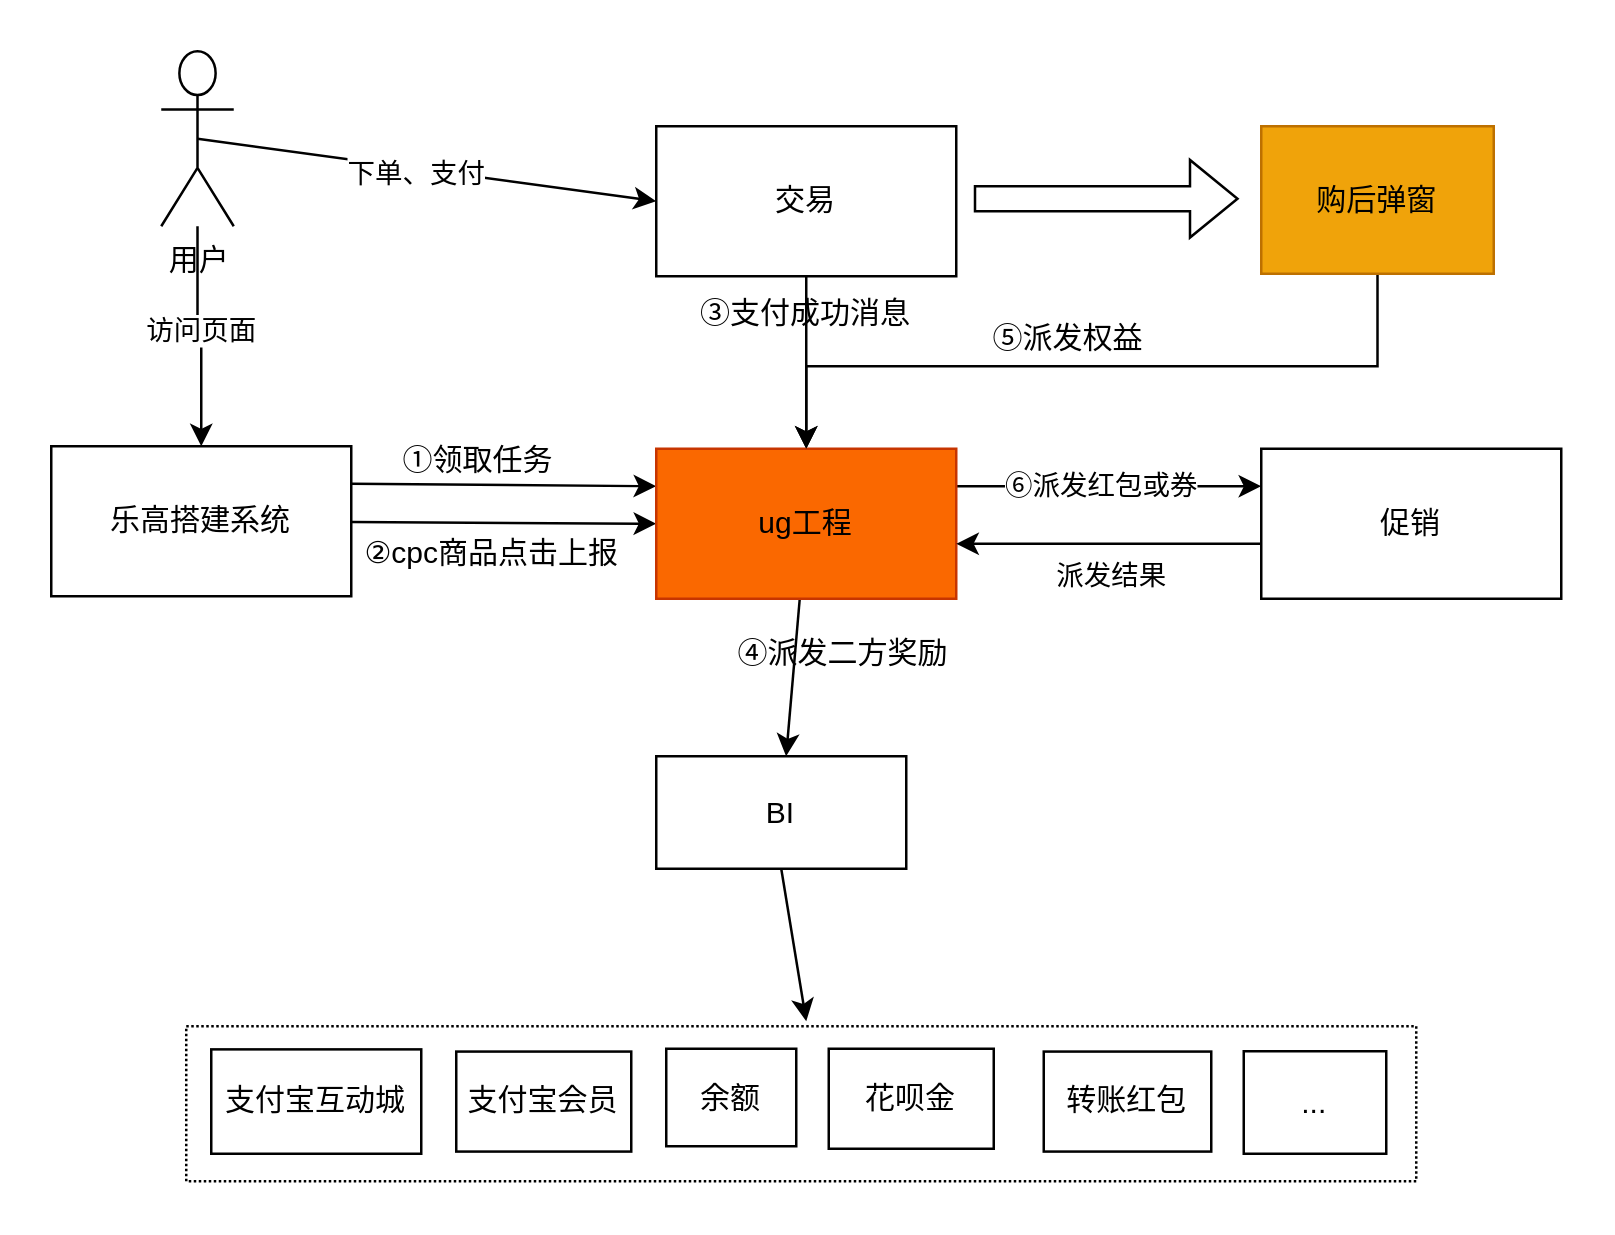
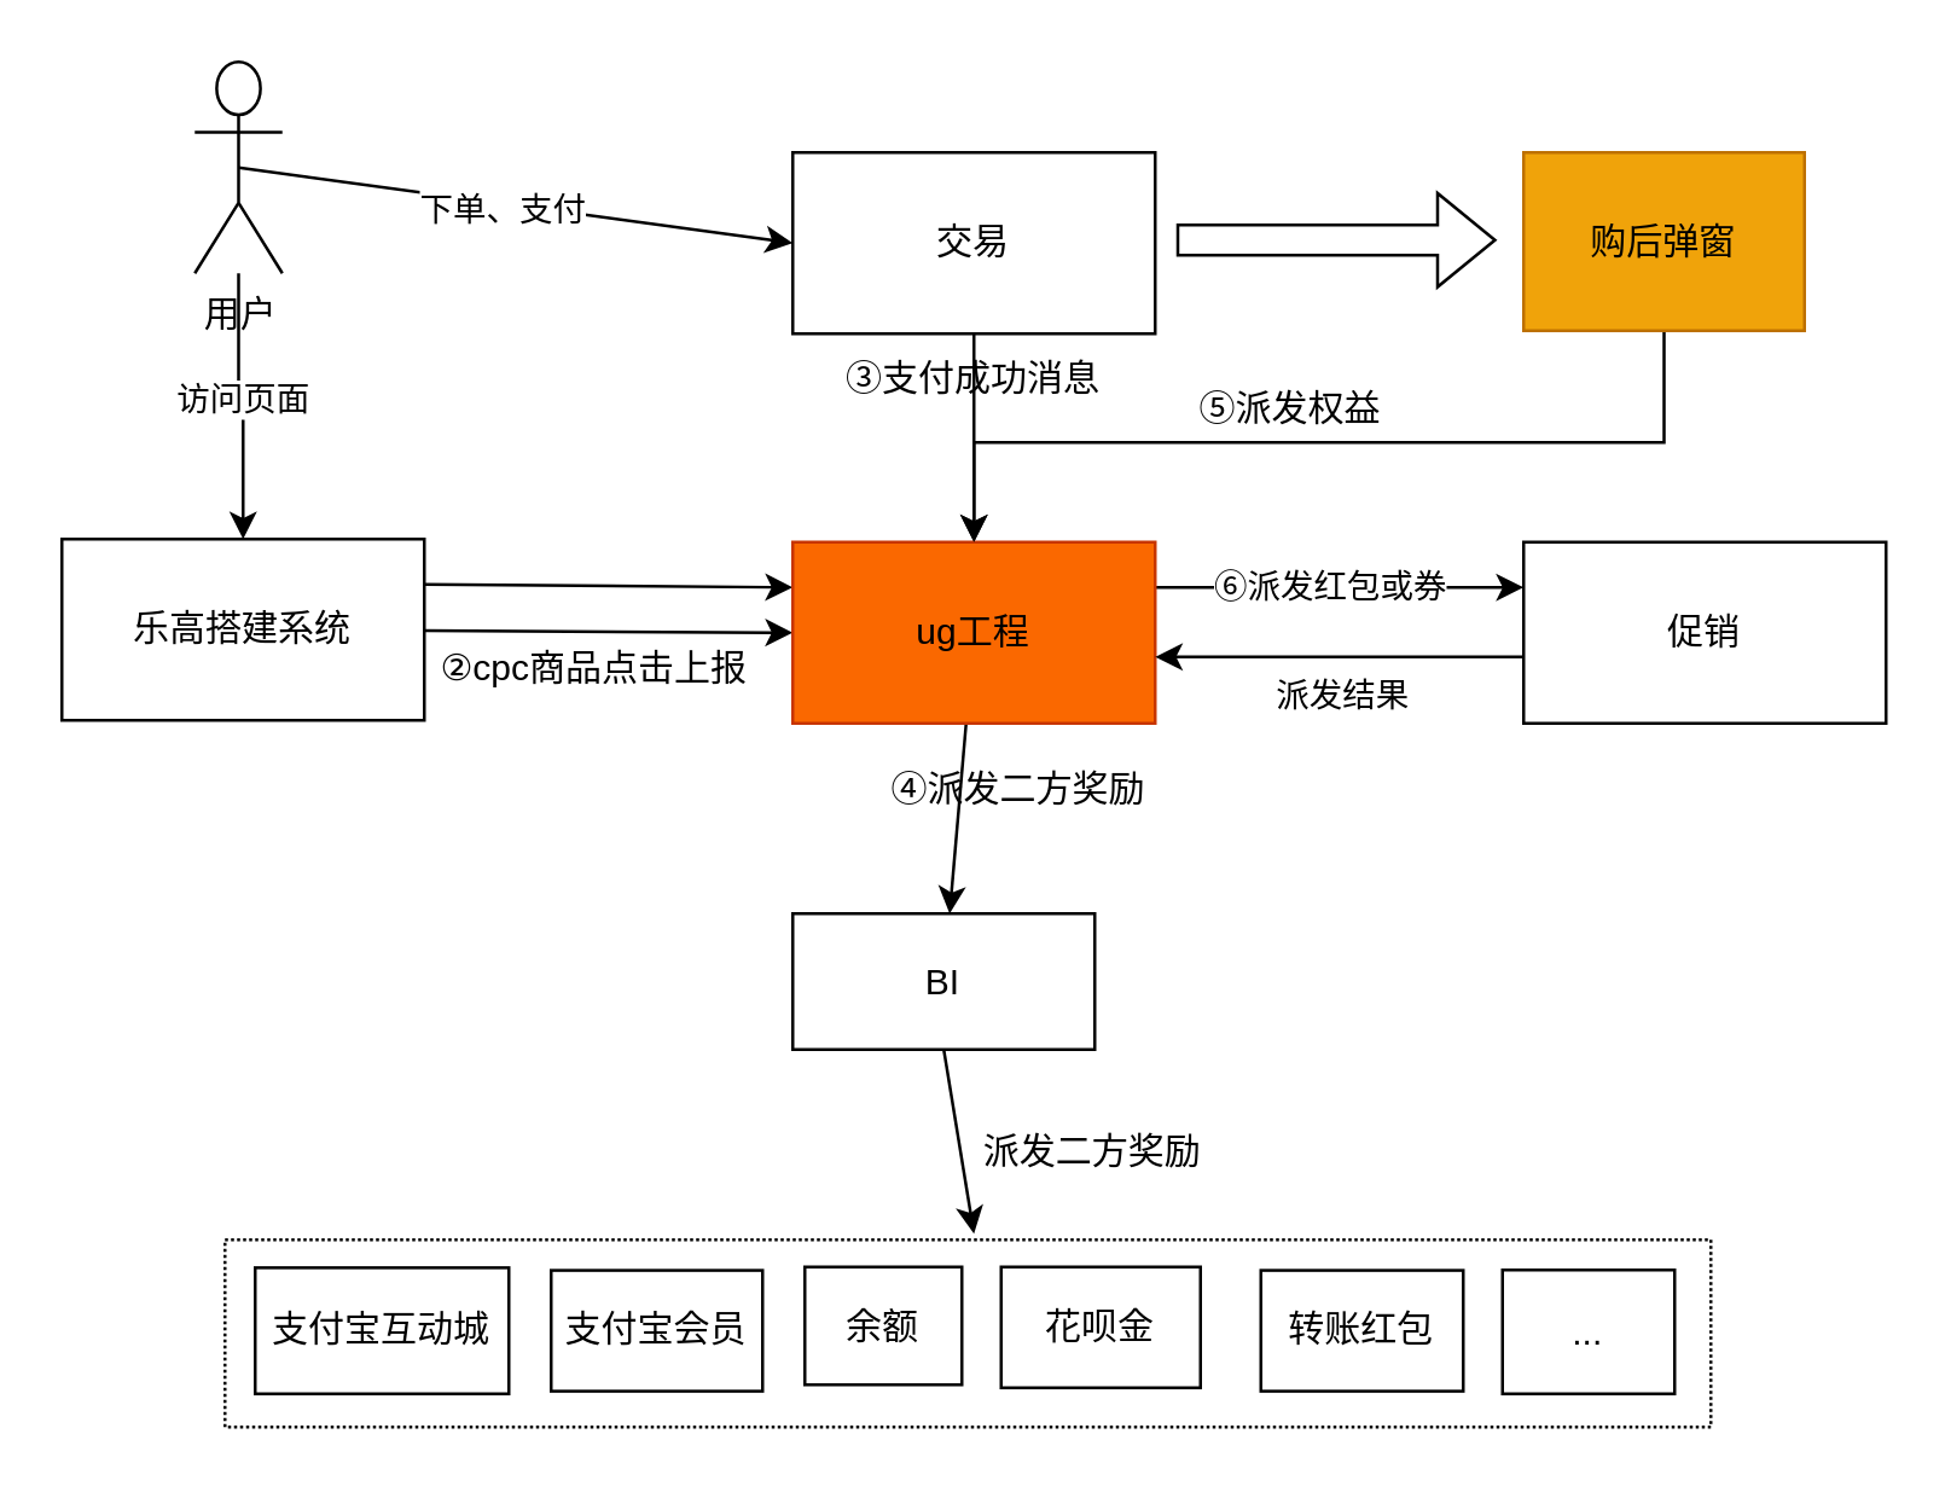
  <mxCell id="0" />
  <mxCell id="1" parent="0" />
  <mxCell id="2" value="" style="rounded=0;whiteSpace=wrap;html=1;dashed=1;dashPattern=1 1;" vertex="1" parent="1"><mxGeometry x="74" y="410" width="492" height="62" as="geometry" /></mxCell>
  <mxCell id="3" style="edgeStyle=none;rounded=0;orthogonalLoop=1;jettySize=auto;html=1;" edge="1" parent="1" source="4" target="11"><mxGeometry relative="1" as="geometry" /></mxCell>
  <mxCell id="4" value="交易" style="rounded=0;whiteSpace=wrap;html=1;" vertex="1" parent="1"><mxGeometry x="262" y="50" width="120" height="60" as="geometry" /></mxCell>
  <mxCell id="5" style="edgeStyle=none;rounded=0;orthogonalLoop=1;jettySize=auto;html=1;entryX=0;entryY=0.25;entryDx=0;entryDy=0;exitX=1;exitY=0.25;exitDx=0;exitDy=0;" edge="1" parent="1" source="7" target="11"><mxGeometry relative="1" as="geometry" /></mxCell>
  <mxCell id="6" style="edgeStyle=none;rounded=0;orthogonalLoop=1;jettySize=auto;html=1;entryX=0;entryY=0.5;entryDx=0;entryDy=0;" edge="1" parent="1" source="7" target="11"><mxGeometry relative="1" as="geometry" /></mxCell>
  <mxCell id="7" value="乐高搭建系统" style="rounded=0;whiteSpace=wrap;html=1;" vertex="1" parent="1"><mxGeometry x="20" y="178" width="120" height="60" as="geometry" /></mxCell>
  <mxCell id="8" style="edgeStyle=none;rounded=0;orthogonalLoop=1;jettySize=auto;html=1;exitX=1;exitY=0.25;exitDx=0;exitDy=0;entryX=0;entryY=0.25;entryDx=0;entryDy=0;" edge="1" parent="1" source="11" target="14"><mxGeometry relative="1" as="geometry" /></mxCell>
  <mxCell id="9" value="⑥派发红包或券" style="edgeLabel;html=1;align=center;verticalAlign=middle;resizable=0;points=[];" vertex="1" connectable="0" parent="8"><mxGeometry x="-0.049" y="5" relative="1" as="geometry"><mxPoint x="-1" y="4" as="offset" /></mxGeometry></mxCell>
  <mxCell id="10" style="edgeStyle=none;rounded=0;orthogonalLoop=1;jettySize=auto;html=1;" edge="1" parent="1" source="11" target="16"><mxGeometry relative="1" as="geometry" /></mxCell>
  <mxCell id="11" value="ug工程" style="rounded=0;whiteSpace=wrap;html=1;fillColor=#fa6800;strokeColor=#C73500;fontColor=#000000;" vertex="1" parent="1"><mxGeometry x="262" y="179" width="120" height="60" as="geometry" /></mxCell>
  <mxCell id="12" style="edgeStyle=orthogonalEdgeStyle;rounded=0;orthogonalLoop=1;jettySize=auto;html=1;exitX=0;exitY=0.75;exitDx=0;exitDy=0;entryX=1;entryY=0.75;entryDx=0;entryDy=0;" edge="1" parent="1"><mxGeometry relative="1" as="geometry"><mxPoint x="504" y="217" as="sourcePoint" /><mxPoint x="382" y="217" as="targetPoint" /></mxGeometry></mxCell>
  <mxCell id="13" value="派发结果" style="edgeLabel;html=1;align=center;verticalAlign=middle;resizable=0;points=[];" vertex="1" connectable="0" parent="12"><mxGeometry x="0.262" y="1" relative="1" as="geometry"><mxPoint x="16" y="11" as="offset" /></mxGeometry></mxCell>
  <mxCell id="14" value="促销" style="rounded=0;whiteSpace=wrap;html=1;" vertex="1" parent="1"><mxGeometry x="504" y="179" width="120" height="60" as="geometry" /></mxCell>
  <mxCell id="15" style="edgeStyle=none;rounded=0;orthogonalLoop=1;jettySize=auto;html=1;exitX=0.5;exitY=1;exitDx=0;exitDy=0;" edge="1" parent="1" source="16"><mxGeometry relative="1" as="geometry"><mxPoint x="322" y="408" as="targetPoint" /></mxGeometry></mxCell>
  <mxCell id="16" value="BI" style="rounded=0;whiteSpace=wrap;html=1;" vertex="1" parent="1"><mxGeometry x="262" y="302" width="100" height="45" as="geometry" /></mxCell>
  <mxCell id="17" value="支付宝互动城" style="rounded=0;whiteSpace=wrap;html=1;" vertex="1" parent="1"><mxGeometry x="84" y="419.25" width="84" height="41.75" as="geometry" /></mxCell>
  <mxCell id="18" style="edgeStyle=orthogonalEdgeStyle;rounded=0;orthogonalLoop=1;jettySize=auto;html=1;entryX=0.5;entryY=0;entryDx=0;entryDy=0;" edge="1" parent="1" source="22" target="7"><mxGeometry relative="1" as="geometry" /></mxCell>
  <mxCell id="19" value="访问页面" style="edgeLabel;html=1;align=center;verticalAlign=middle;resizable=0;points=[];" vertex="1" connectable="0" parent="18"><mxGeometry x="-0.085" y="1" relative="1" as="geometry"><mxPoint as="offset" /></mxGeometry></mxCell>
  <mxCell id="20" style="rounded=0;orthogonalLoop=1;jettySize=auto;html=1;exitX=0.5;exitY=0.5;exitDx=0;exitDy=0;exitPerimeter=0;entryX=0;entryY=0.5;entryDx=0;entryDy=0;" edge="1" parent="1" source="22" target="4"><mxGeometry relative="1" as="geometry" /></mxCell>
  <mxCell id="21" value="下单、支付" style="edgeLabel;html=1;align=center;verticalAlign=middle;resizable=0;points=[];" vertex="1" connectable="0" parent="20"><mxGeometry x="-0.048" y="-2" relative="1" as="geometry"><mxPoint as="offset" /></mxGeometry></mxCell>
  <mxCell id="22" value="用户" style="shape=umlActor;verticalLabelPosition=bottom;verticalAlign=top;html=1;outlineConnect=0;" vertex="1" parent="1"><mxGeometry x="64" y="20" width="29" height="70" as="geometry" /></mxCell>
- <mxCell id="23" value="①领取任务" style="text;html=1;strokeColor=none;fillColor=none;align=center;verticalAlign=middle;whiteSpace=wrap;rounded=0;" vertex="1" parent="1"><mxGeometry x="149" y="168" width="84" height="32" as="geometry" /></mxCell>
  <mxCell id="24" value="②cpc商品点击上报" style="text;html=1;strokeColor=none;fillColor=none;align=center;verticalAlign=middle;whiteSpace=wrap;rounded=0;" vertex="1" parent="1"><mxGeometry x="144" y="211" width="105" height="20" as="geometry" /></mxCell>
  <mxCell id="25" value="③支付成功消息" style="text;html=1;strokeColor=none;fillColor=none;align=center;verticalAlign=middle;whiteSpace=wrap;rounded=0;" vertex="1" parent="1"><mxGeometry x="272" y="110" width="100" height="29" as="geometry" /></mxCell>
  <mxCell id="26" value="④派发二方奖励" style="text;html=1;strokeColor=none;fillColor=none;align=center;verticalAlign=middle;whiteSpace=wrap;rounded=0;" vertex="1" parent="1"><mxGeometry x="292" y="246" width="90" height="29" as="geometry" /></mxCell>
  <mxCell id="27" value="支付宝会员" style="rounded=0;whiteSpace=wrap;html=1;" vertex="1" parent="1"><mxGeometry x="182" y="420.13" width="70" height="40" as="geometry" /></mxCell>
  <mxCell id="28" value="余额" style="rounded=0;whiteSpace=wrap;html=1;" vertex="1" parent="1"><mxGeometry x="266" y="419" width="52" height="39" as="geometry" /></mxCell>
  <mxCell id="29" value="花呗金" style="rounded=0;whiteSpace=wrap;html=1;" vertex="1" parent="1"><mxGeometry x="331" y="419" width="66" height="40" as="geometry" /></mxCell>
  <mxCell id="30" value="转账红包" style="rounded=0;whiteSpace=wrap;html=1;" vertex="1" parent="1"><mxGeometry x="417" y="420.13" width="67" height="40" as="geometry" /></mxCell>
  <mxCell id="31" value="..." style="rounded=0;whiteSpace=wrap;html=1;" vertex="1" parent="1"><mxGeometry x="497" y="420" width="57" height="41" as="geometry" /></mxCell>
  <mxCell id="32" style="edgeStyle=orthogonalEdgeStyle;rounded=0;orthogonalLoop=1;jettySize=auto;html=1;entryX=0.5;entryY=0;entryDx=0;entryDy=0;" edge="1" parent="1" source="33" target="11"><mxGeometry relative="1" as="geometry"><Array as="points"><mxPoint x="551" y="146" /><mxPoint x="322" y="146" /></Array></mxGeometry></mxCell>
  <mxCell id="33" value="购后弹窗" style="rounded=0;whiteSpace=wrap;html=1;fillColor=#f0a30a;fontColor=#000000;strokeColor=#BD7000;" vertex="1" parent="1"><mxGeometry x="504" y="50" width="93" height="59" as="geometry" /></mxCell>
  <mxCell id="34" value="" style="shape=flexArrow;endArrow=classic;html=1;rounded=0;" edge="1" parent="1"><mxGeometry width="50" height="50" relative="1" as="geometry"><mxPoint x="389" y="79" as="sourcePoint" /><mxPoint x="495" y="79" as="targetPoint" /></mxGeometry></mxCell>
+ <mxCell id="35" value="派发二方奖励" style="text;html=1;strokeColor=none;fillColor=none;align=center;verticalAlign=middle;whiteSpace=wrap;rounded=0;" vertex="1" parent="1"><mxGeometry x="310" y="368" width="103" height="26" as="geometry" /></mxCell>
  <mxCell id="36" value="⑤派发权益" style="text;html=1;strokeColor=none;fillColor=none;align=center;verticalAlign=middle;whiteSpace=wrap;rounded=0;" vertex="1" parent="1"><mxGeometry x="382" y="121" width="90" height="28" as="geometry" /></mxCell>
